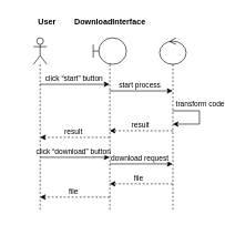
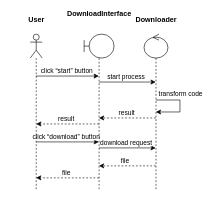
  <mxCell id="0" />
  <mxCell id="1" parent="0" />
  <mxCell id="2" style="edgeStyle=orthogonalEdgeStyle;rounded=0;orthogonalLoop=1;jettySize=auto;html=1;curved=0;" edge="1" parent="1" source="6" target="13"><mxGeometry relative="1" as="geometry"><Array as="points"><mxPoint x="130" y="126" /><mxPoint x="130" y="126" /></Array></mxGeometry></mxCell>
  <mxCell id="3" value="click “start” button" style="edgeLabel;html=1;align=center;verticalAlign=middle;resizable=0;points=[];" vertex="1" connectable="0" parent="2"><mxGeometry x="-0.259" y="4" relative="1" as="geometry"><mxPoint x="12" y="-6" as="offset" /></mxGeometry></mxCell>
  <mxCell id="4" style="edgeStyle=orthogonalEdgeStyle;rounded=0;orthogonalLoop=1;jettySize=auto;html=1;curved=0;" edge="1" parent="1"><mxGeometry relative="1" as="geometry"><mxPoint x="59.81" y="236" as="sourcePoint" /><mxPoint x="164.5" y="236" as="targetPoint" /></mxGeometry></mxCell>
  <mxCell id="5" value="click “download” button" style="edgeLabel;html=1;align=center;verticalAlign=middle;resizable=0;points=[];" vertex="1" connectable="0" parent="4"><mxGeometry x="0.251" y="1" relative="1" as="geometry"><mxPoint x="-15" y="-9" as="offset" /></mxGeometry></mxCell>
  <mxCell id="6" value="" style="shape=umlLifeline;perimeter=lifelinePerimeter;whiteSpace=wrap;html=1;container=1;dropTarget=0;collapsible=0;recursiveResize=0;outlineConnect=0;portConstraint=eastwest;newEdgeStyle={&quot;curved&quot;:0,&quot;rounded&quot;:0};participant=umlActor;" vertex="1" parent="1"><mxGeometry x="50" y="56" width="20" height="260" as="geometry" /></mxCell>
  <mxCell id="7" style="edgeStyle=orthogonalEdgeStyle;rounded=0;orthogonalLoop=1;jettySize=auto;html=1;curved=0;" edge="1" parent="1"><mxGeometry relative="1" as="geometry"><mxPoint x="164.81" y="136.004" as="sourcePoint" /><mxPoint x="259.5" y="136.004" as="targetPoint" /><Array as="points"><mxPoint x="210" y="135.97" /><mxPoint x="210" y="135.97" /></Array></mxGeometry></mxCell>
  <mxCell id="8" value="start process" style="edgeLabel;html=1;align=center;verticalAlign=middle;resizable=0;points=[];" vertex="1" connectable="0" parent="7"><mxGeometry x="0.277" relative="1" as="geometry"><mxPoint x="-15" y="-10" as="offset" /></mxGeometry></mxCell>
  <mxCell id="9" style="edgeStyle=orthogonalEdgeStyle;rounded=0;orthogonalLoop=1;jettySize=auto;html=1;curved=0;dashed=1;" edge="1" parent="1"><mxGeometry relative="1" as="geometry"><mxPoint x="164.5" y="296" as="sourcePoint" /><mxPoint x="59.855" y="296" as="targetPoint" /></mxGeometry></mxCell>
  <mxCell id="10" value="file" style="edgeLabel;html=1;align=center;verticalAlign=middle;resizable=0;points=[];" vertex="1" connectable="0" parent="9"><mxGeometry x="-0.021" y="-1" relative="1" as="geometry"><mxPoint x="-4" y="-9" as="offset" /></mxGeometry></mxCell>
  <mxCell id="11" style="edgeStyle=orthogonalEdgeStyle;rounded=0;orthogonalLoop=1;jettySize=auto;html=1;curved=0;" edge="1" parent="1"><mxGeometry relative="1" as="geometry"><mxPoint x="164.81" y="246" as="sourcePoint" /><mxPoint x="259.5" y="246" as="targetPoint" /></mxGeometry></mxCell>
  <mxCell id="12" value="download request" style="edgeLabel;html=1;align=center;verticalAlign=middle;resizable=0;points=[];" vertex="1" connectable="0" parent="11"><mxGeometry x="-0.233" relative="1" as="geometry"><mxPoint x="9" y="-10" as="offset" /></mxGeometry></mxCell>
  <mxCell id="13" value="" style="shape=umlLifeline;perimeter=lifelinePerimeter;whiteSpace=wrap;html=1;container=1;dropTarget=0;collapsible=0;recursiveResize=0;outlineConnect=0;portConstraint=eastwest;newEdgeStyle={&quot;curved&quot;:0,&quot;rounded&quot;:0};participant=umlBoundary;" vertex="1" parent="1"><mxGeometry x="140" y="56" width="50" height="260" as="geometry" /></mxCell>
  <mxCell id="14" style="edgeStyle=orthogonalEdgeStyle;rounded=0;orthogonalLoop=1;jettySize=auto;html=1;curved=0;" edge="1" parent="1"><mxGeometry relative="1" as="geometry"><mxPoint x="259.78" y="166.004" as="sourcePoint" /><mxPoint x="259.78" y="186.004" as="targetPoint" /><Array as="points"><mxPoint x="299.97" y="165.97" /><mxPoint x="299.97" y="185.97" /></Array></mxGeometry></mxCell>
  <mxCell id="15" value="transform code" style="edgeLabel;html=1;align=center;verticalAlign=middle;resizable=0;points=[];" vertex="1" connectable="0" parent="14"><mxGeometry x="0.192" y="2" relative="1" as="geometry"><mxPoint y="-32" as="offset" /></mxGeometry></mxCell>
  <mxCell id="16" style="edgeStyle=orthogonalEdgeStyle;rounded=0;orthogonalLoop=1;jettySize=auto;html=1;curved=0;dashed=1;" edge="1" parent="1"><mxGeometry relative="1" as="geometry"><Array as="points"><mxPoint x="210" y="275.97" /><mxPoint x="210" y="275.97" /></Array><mxPoint x="259.5" y="276.004" as="sourcePoint" /><mxPoint x="164.81" y="276.004" as="targetPoint" /></mxGeometry></mxCell>
  <mxCell id="17" value="file" style="edgeLabel;html=1;align=center;verticalAlign=middle;resizable=0;points=[];" vertex="1" connectable="0" parent="16"><mxGeometry x="0.094" y="-1" relative="1" as="geometry"><mxPoint y="-9" as="offset" /></mxGeometry></mxCell>
  <mxCell id="18" style="edgeStyle=orthogonalEdgeStyle;rounded=0;orthogonalLoop=1;jettySize=auto;html=1;curved=0;dashed=1;" edge="1" parent="1"><mxGeometry relative="1" as="geometry"><mxPoint x="259.5" y="196" as="sourcePoint" /><mxPoint x="164.81" y="196" as="targetPoint" /></mxGeometry></mxCell>
  <mxCell id="19" value="result" style="edgeLabel;html=1;align=center;verticalAlign=middle;resizable=0;points=[];" vertex="1" connectable="0" parent="18"><mxGeometry x="-0.161" y="-1" relative="1" as="geometry"><mxPoint x="-9" y="-9" as="offset" /></mxGeometry></mxCell>
  <mxCell id="20" value="" style="shape=umlLifeline;perimeter=lifelinePerimeter;whiteSpace=wrap;html=1;container=1;dropTarget=0;collapsible=0;recursiveResize=0;outlineConnect=0;portConstraint=eastwest;newEdgeStyle={&quot;curved&quot;:0,&quot;rounded&quot;:0};participant=umlControl;" vertex="1" parent="1"><mxGeometry x="240" y="56" width="40" height="260" as="geometry" /></mxCell>
- <mxCell id="21" value="DownloadInterface" style="text;align=center;fontStyle=1;verticalAlign=middle;spacingLeft=3;spacingRight=3;strokeColor=none;rotatable=0;points=[[0,0.5],[1,0.5]];portConstraint=eastwest;html=1;" vertex="1" parent="1"><mxGeometry x="125" y="20" width="80" height="26" as="geometry" /></mxCell>
+ <mxCell id="21" value="DownloadInterface" style="text;align=center;fontStyle=1;verticalAlign=middle;spacingLeft=3;spacingRight=3;strokeColor=none;rotatable=0;points=[[0,0.5],[1,0.5]];portConstraint=eastwest;html=1;" vertex="1" parent="1"><mxGeometry x="125" y="10" width="80" height="26" as="geometry" /></mxCell>
+ <mxCell id="22" value="Downloader" style="text;align=center;fontStyle=1;verticalAlign=middle;spacingLeft=3;spacingRight=3;strokeColor=none;rotatable=0;points=[[0,0.5],[1,0.5]];portConstraint=eastwest;html=1;" vertex="1" parent="1"><mxGeometry x="220" y="20" width="80" height="26" as="geometry" /></mxCell>
  <mxCell id="23" style="edgeStyle=orthogonalEdgeStyle;rounded=0;orthogonalLoop=1;jettySize=auto;html=1;curved=0;dashed=1;" edge="1" parent="1"><mxGeometry relative="1" as="geometry"><mxPoint x="164.65" y="206" as="sourcePoint" /><mxPoint x="60.005" y="206" as="targetPoint" /></mxGeometry></mxCell>
  <mxCell id="24" value="result" style="edgeLabel;html=1;align=center;verticalAlign=middle;resizable=0;points=[];" vertex="1" connectable="0" parent="23"><mxGeometry x="-0.021" y="-1" relative="1" as="geometry"><mxPoint x="-4" y="-9" as="offset" /></mxGeometry></mxCell>
- <mxCell id="25" value="User" style="text;align=center;fontStyle=1;verticalAlign=middle;spacingLeft=3;spacingRight=3;strokeColor=none;rotatable=0;points=[[0,0.5],[1,0.5]];portConstraint=eastwest;html=1;" vertex="1" parent="1"><mxGeometry x="30" y="20" width="80" height="26" as="geometry" /></mxCell>
+ <mxCell id="25" value="User" style="text;align=center;fontStyle=1;verticalAlign=middle;spacingLeft=3;spacingRight=3;strokeColor=none;rotatable=0;points=[[0,0.5],[1,0.5]];portConstraint=eastwest;html=1;" vertex="1" parent="1"><mxGeometry x="20" y="20" width="80" height="26" as="geometry" /></mxCell>
